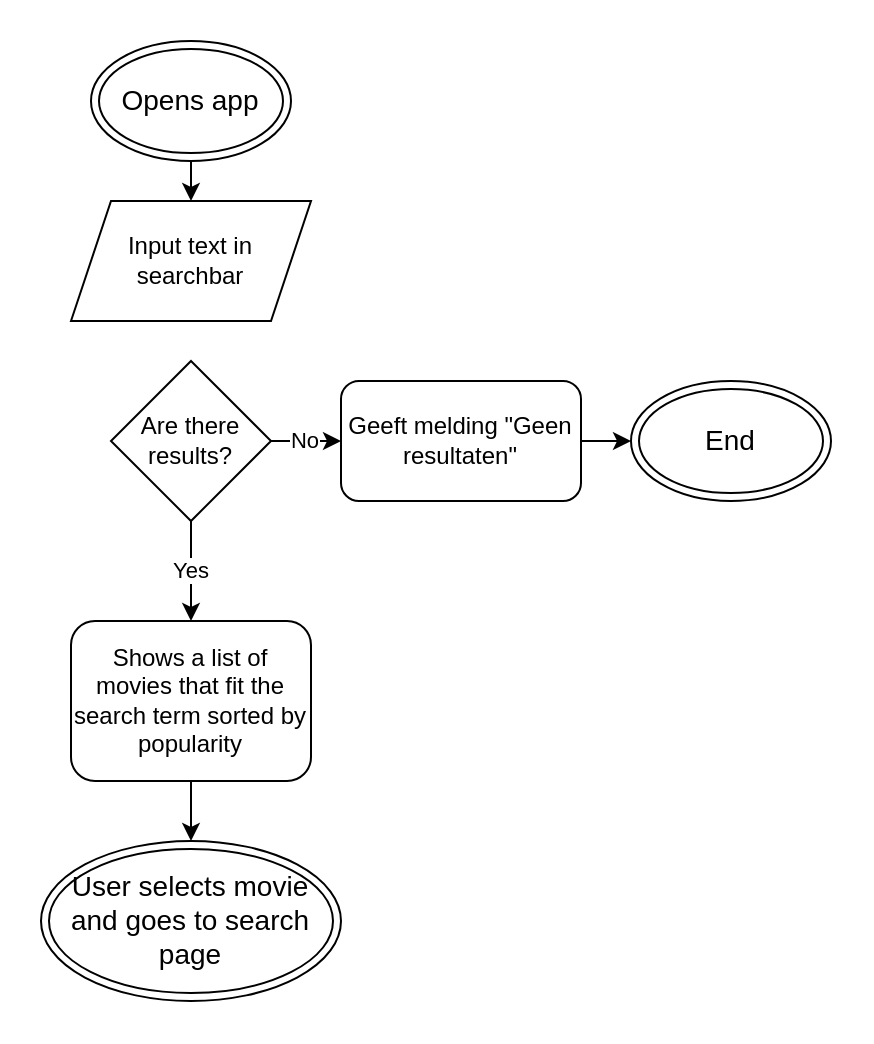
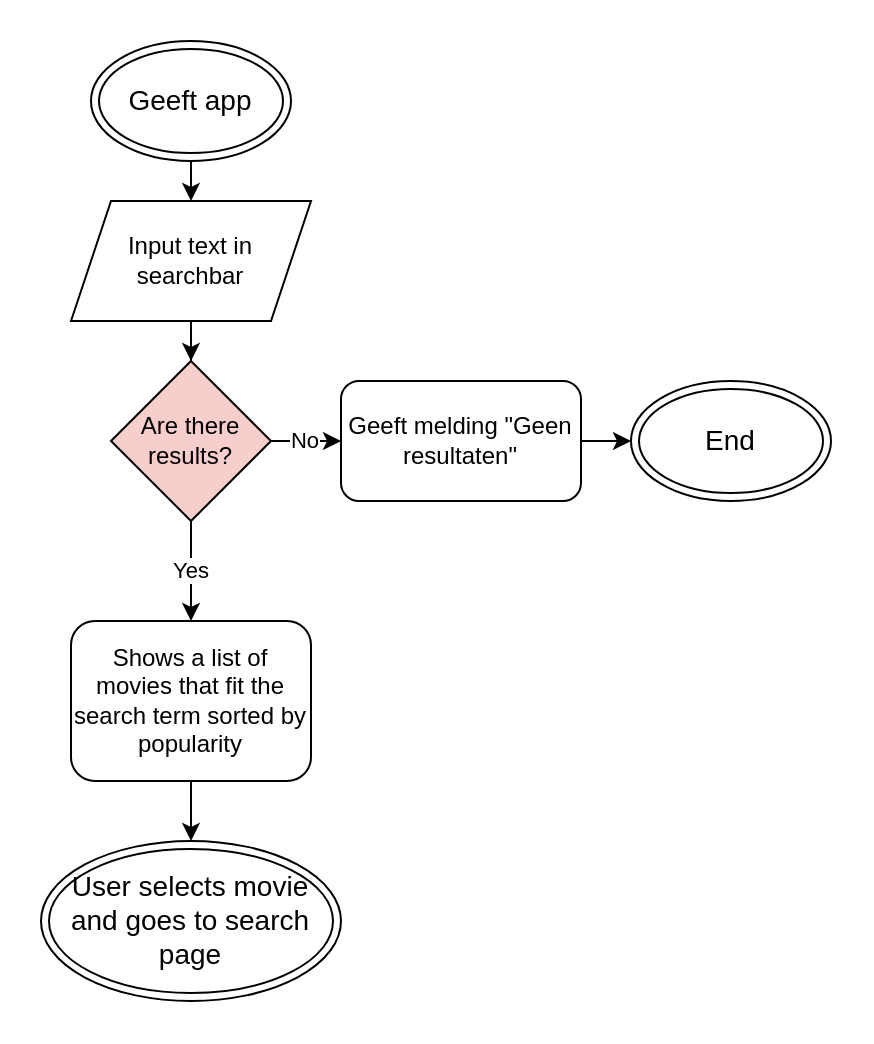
  <mxCell id="0" />
  <mxCell id="1" parent="0" />
+ <mxCell id="2" value="" style="edgeStyle=orthogonalEdgeStyle;rounded=0;orthogonalLoop=1;jettySize=auto;html=1;" edge="1" parent="1" source="3" target="6"><mxGeometry relative="1" as="geometry" /></mxCell>
  <mxCell id="3" value="Input text in searchbar" style="shape=parallelogram;perimeter=parallelogramPerimeter;whiteSpace=wrap;html=1;fixedSize=1;" vertex="1" parent="1"><mxGeometry x="35" y="100" width="120" height="60" as="geometry" /></mxCell>
  <mxCell id="4" value="No" style="edgeStyle=orthogonalEdgeStyle;rounded=0;orthogonalLoop=1;jettySize=auto;html=1;" edge="1" parent="1" source="6" target="8"><mxGeometry relative="1" as="geometry" /></mxCell>
  <mxCell id="5" value="Yes" style="edgeStyle=orthogonalEdgeStyle;rounded=0;orthogonalLoop=1;jettySize=auto;html=1;" edge="1" parent="1" source="6" target="10"><mxGeometry relative="1" as="geometry" /></mxCell>
- <mxCell id="6" value="Are there results?" style="rhombus;whiteSpace=wrap;html=1;" vertex="1" parent="1"><mxGeometry x="55" y="180" width="80" height="80" as="geometry" /></mxCell>
+ <mxCell id="6" value="Are there results?" style="rhombus;whiteSpace=wrap;html=1;fillColor=#f8cecc;" vertex="1" parent="1"><mxGeometry x="55" y="180" width="80" height="80" as="geometry" /></mxCell>
  <mxCell id="7" value="" style="edgeStyle=orthogonalEdgeStyle;rounded=0;orthogonalLoop=1;jettySize=auto;html=1;fontSize=14;" edge="1" parent="1" source="8"><mxGeometry relative="1" as="geometry"><mxPoint x="315" y="220" as="targetPoint" /></mxGeometry></mxCell>
  <mxCell id="8" value="Geeft melding &quot;Geen resultaten&quot;" style="rounded=1;whiteSpace=wrap;html=1;" vertex="1" parent="1"><mxGeometry x="170" y="190" width="120" height="60" as="geometry" /></mxCell>
  <mxCell id="9" value="" style="edgeStyle=orthogonalEdgeStyle;rounded=0;orthogonalLoop=1;jettySize=auto;html=1;fontSize=14;" edge="1" parent="1" source="10" target="12"><mxGeometry relative="1" as="geometry" /></mxCell>
  <mxCell id="10" value="Shows a list of movies that fit the search term sorted by popularity" style="rounded=1;whiteSpace=wrap;html=1;" vertex="1" parent="1"><mxGeometry x="35" y="310" width="120" height="80" as="geometry" /></mxCell>
  <mxCell id="11" style="edgeStyle=orthogonalEdgeStyle;rounded=0;orthogonalLoop=1;jettySize=auto;html=1;entryX=0.5;entryY=0;entryDx=0;entryDy=0;fontSize=14;" edge="1" parent="1" target="3"><mxGeometry relative="1" as="geometry"><mxPoint x="95" y="80" as="sourcePoint" /></mxGeometry></mxCell>
  <mxCell id="12" value="User selects movie and goes to search page" style="ellipse;shape=doubleEllipse;whiteSpace=wrap;html=1;fontSize=14;" vertex="1" parent="1"><mxGeometry x="20" y="420" width="150" height="80" as="geometry" /></mxCell>
- <mxCell id="13" value="Opens app" style="ellipse;shape=doubleEllipse;whiteSpace=wrap;html=1;fontSize=14;" vertex="1" parent="1"><mxGeometry x="45" y="20" width="100" height="60" as="geometry" /></mxCell>
+ <mxCell id="13" value="Geeft app" style="ellipse;shape=doubleEllipse;whiteSpace=wrap;html=1;fontSize=14;" vertex="1" parent="1"><mxGeometry x="45" y="20" width="100" height="60" as="geometry" /></mxCell>
  <mxCell id="14" value="End" style="ellipse;shape=doubleEllipse;whiteSpace=wrap;html=1;fontSize=14;" vertex="1" parent="1"><mxGeometry x="315" y="190" width="100" height="60" as="geometry" /></mxCell>
